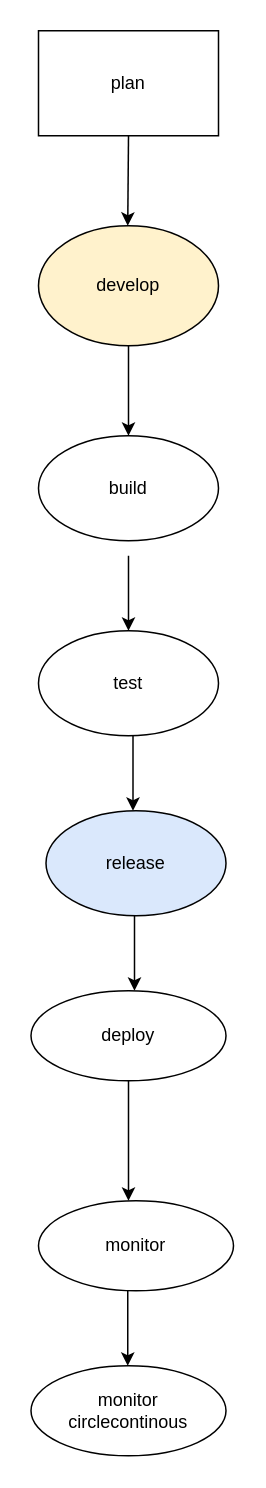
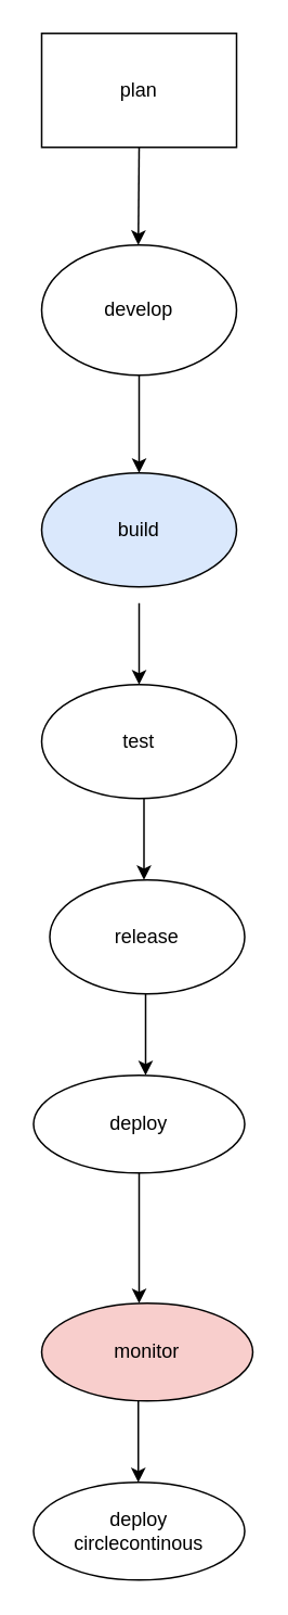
  <mxCell id="0" />
  <mxCell id="1" parent="0" />
  <mxCell id="2" value="plan" style="whiteSpace=wrap;html=1;rounded=0;" parent="1" vertex="1"><mxGeometry x="25" y="20" width="120" height="70" as="geometry" /></mxCell>
  <mxCell id="3" value="" style="endArrow=classic;html=1;rounded=0;exitX=0.5;exitY=1;exitDx=0;exitDy=0;" edge="1" parent="1" source="2"><mxGeometry width="50" height="50" relative="1" as="geometry"><mxPoint x="84.5" y="100" as="sourcePoint" /><mxPoint x="84.5" y="150" as="targetPoint" /><Array as="points" /></mxGeometry></mxCell>
- <mxCell id="4" value="develop" style="ellipse;whiteSpace=wrap;html=1;fillColor=#fff2cc;" vertex="1" parent="1"><mxGeometry x="25" y="150" width="120" height="80" as="geometry" /></mxCell>
+ <mxCell id="4" value="develop" style="ellipse;whiteSpace=wrap;html=1;" vertex="1" parent="1"><mxGeometry x="25" y="150" width="120" height="80" as="geometry" /></mxCell>
  <mxCell id="5" value="" style="endArrow=classic;html=1;rounded=0;exitX=0.5;exitY=1;exitDx=0;exitDy=0;" edge="1" parent="1" source="4"><mxGeometry width="50" height="50" relative="1" as="geometry"><mxPoint x="85" y="240" as="sourcePoint" /><mxPoint x="85" y="290" as="targetPoint" /><Array as="points" /></mxGeometry></mxCell>
- <mxCell id="6" value="build" style="ellipse;whiteSpace=wrap;html=1;" vertex="1" parent="1"><mxGeometry x="25" y="290" width="120" height="70" as="geometry" /></mxCell>
+ <mxCell id="6" value="build" style="ellipse;whiteSpace=wrap;html=1;fillColor=#dae8fc;" vertex="1" parent="1"><mxGeometry x="25" y="290" width="120" height="70" as="geometry" /></mxCell>
  <mxCell id="7" value="" style="endArrow=classic;html=1;rounded=0;" edge="1" parent="1"><mxGeometry width="50" height="50" relative="1" as="geometry"><mxPoint x="85" y="370" as="sourcePoint" /><mxPoint x="85" y="420" as="targetPoint" /><Array as="points" /></mxGeometry></mxCell>
  <mxCell id="8" value="test" style="ellipse;whiteSpace=wrap;html=1;" vertex="1" parent="1"><mxGeometry x="25" y="420" width="120" height="70" as="geometry" /></mxCell>
  <mxCell id="9" value="" style="endArrow=classic;html=1;rounded=0;" edge="1" parent="1"><mxGeometry width="50" height="50" relative="1" as="geometry"><mxPoint x="88" y="490" as="sourcePoint" /><mxPoint x="88" y="540" as="targetPoint" /><Array as="points" /></mxGeometry></mxCell>
- <mxCell id="10" value="release" style="ellipse;whiteSpace=wrap;html=1;fillColor=#dae8fc;" vertex="1" parent="1"><mxGeometry x="30" y="540" width="120" height="70" as="geometry" /></mxCell>
+ <mxCell id="10" value="release" style="ellipse;whiteSpace=wrap;html=1;" vertex="1" parent="1"><mxGeometry x="30" y="540" width="120" height="70" as="geometry" /></mxCell>
  <mxCell id="11" value="" style="endArrow=classic;html=1;rounded=0;" edge="1" parent="1"><mxGeometry width="50" height="50" relative="1" as="geometry"><mxPoint x="89" y="610" as="sourcePoint" /><mxPoint x="89" y="660" as="targetPoint" /><Array as="points" /></mxGeometry></mxCell>
  <mxCell id="12" value="deploy" style="ellipse;whiteSpace=wrap;html=1;" vertex="1" parent="1"><mxGeometry x="20" y="660" width="130" height="60" as="geometry" /></mxCell>
- <mxCell id="13" value="monitor" style="ellipse;whiteSpace=wrap;html=1;" vertex="1" parent="1"><mxGeometry x="25" y="800" width="130" height="60" as="geometry" /></mxCell>
+ <mxCell id="13" value="monitor" style="ellipse;whiteSpace=wrap;html=1;fillColor=#f8cecc;" vertex="1" parent="1"><mxGeometry x="25" y="800" width="130" height="60" as="geometry" /></mxCell>
  <mxCell id="14" value="" style="endArrow=classic;html=1;rounded=0;" edge="1" parent="1"><mxGeometry width="50" height="50" relative="1" as="geometry"><mxPoint x="84.5" y="860" as="sourcePoint" /><mxPoint x="84.5" y="910" as="targetPoint" /><Array as="points" /></mxGeometry></mxCell>
- <mxCell id="15" value="monitor&lt;div&gt;circlecontinous&lt;/div&gt;" style="ellipse;whiteSpace=wrap;html=1;" vertex="1" parent="1"><mxGeometry x="20" y="910" width="130" height="60" as="geometry" /></mxCell>
+ <mxCell id="15" value="deploy&lt;div&gt;circlecontinous&lt;/div&gt;" style="ellipse;whiteSpace=wrap;html=1;" vertex="1" parent="1"><mxGeometry x="20" y="910" width="130" height="60" as="geometry" /></mxCell>
  <mxCell id="16" value="" style="endArrow=classic;html=1;rounded=0;" edge="1" parent="1"><mxGeometry width="50" height="50" relative="1" as="geometry"><mxPoint x="85" y="750" as="sourcePoint" /><mxPoint x="85" y="800" as="targetPoint" /><Array as="points"><mxPoint x="85" y="720" /></Array></mxGeometry></mxCell>
